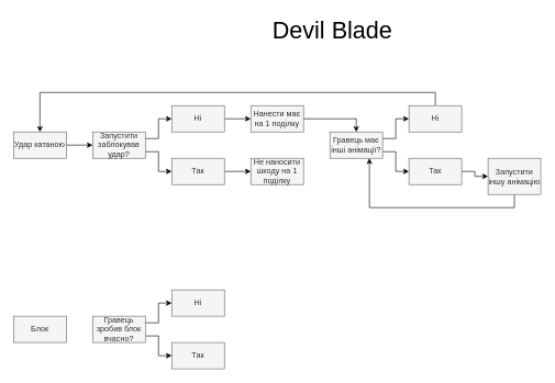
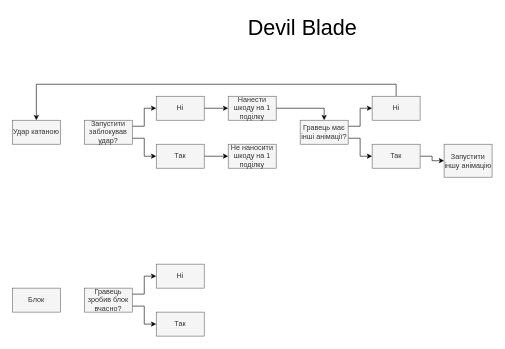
  <mxCell id="0" />
  <mxCell id="1" parent="0" />
  <mxCell id="2" value="Devil Blade" style="text;html=1;align=center;verticalAlign=middle;whiteSpace=wrap;rounded=0;fontFamily=Helvetica;fontSize=36;" parent="1" vertex="1"><mxGeometry x="407" y="20" width="194" height="50" as="geometry" /></mxCell>
- <mxCell id="3" style="edgeStyle=orthogonalEdgeStyle;rounded=0;orthogonalLoop=1;jettySize=auto;html=1;exitX=1;exitY=0.5;exitDx=0;exitDy=0;" edge="1" parent="1" source="4" target="7"><mxGeometry relative="1" as="geometry" /></mxCell>
  <mxCell id="4" value="Удар катаною" style="text;html=1;strokeColor=#666666;fillColor=#f5f5f5;align=center;verticalAlign=middle;whiteSpace=wrap;rounded=0;fontColor=#333333;" vertex="1" parent="1"><mxGeometry x="20" y="200" width="80" height="40" as="geometry" /></mxCell>
  <mxCell id="5" style="edgeStyle=orthogonalEdgeStyle;rounded=0;orthogonalLoop=1;jettySize=auto;html=1;exitX=1;exitY=0.25;exitDx=0;exitDy=0;" edge="1" parent="1" source="7" target="9"><mxGeometry relative="1" as="geometry" /></mxCell>
  <mxCell id="6" style="edgeStyle=orthogonalEdgeStyle;rounded=0;orthogonalLoop=1;jettySize=auto;html=1;exitX=1;exitY=0.75;exitDx=0;exitDy=0;" edge="1" parent="1" source="7" target="11"><mxGeometry relative="1" as="geometry" /></mxCell>
  <mxCell id="7" value="Запустити заблокував удар?" style="text;html=1;strokeColor=#666666;fillColor=#f5f5f5;align=center;verticalAlign=middle;whiteSpace=wrap;rounded=0;fontColor=#333333;" vertex="1" parent="1"><mxGeometry x="140" y="200" width="80" height="40" as="geometry" /></mxCell>
  <mxCell id="8" style="edgeStyle=orthogonalEdgeStyle;rounded=0;orthogonalLoop=1;jettySize=auto;html=1;exitX=1;exitY=0.5;exitDx=0;exitDy=0;" edge="1" parent="1" source="9" target="13"><mxGeometry relative="1" as="geometry" /></mxCell>
  <mxCell id="9" value="Ні" style="text;html=1;strokeColor=#666666;fillColor=#f5f5f5;align=center;verticalAlign=middle;whiteSpace=wrap;rounded=0;fontColor=#333333;" vertex="1" parent="1"><mxGeometry x="260" y="160" width="80" height="40" as="geometry" /></mxCell>
  <mxCell id="10" style="edgeStyle=orthogonalEdgeStyle;rounded=0;orthogonalLoop=1;jettySize=auto;html=1;exitX=1;exitY=0.5;exitDx=0;exitDy=0;" edge="1" parent="1" source="11" target="14"><mxGeometry relative="1" as="geometry" /></mxCell>
  <mxCell id="11" value="Так" style="text;html=1;strokeColor=#666666;fillColor=#f5f5f5;align=center;verticalAlign=middle;whiteSpace=wrap;rounded=0;fontColor=#333333;" vertex="1" parent="1"><mxGeometry x="260" y="240" width="80" height="40" as="geometry" /></mxCell>
  <mxCell id="12" style="edgeStyle=orthogonalEdgeStyle;rounded=0;orthogonalLoop=1;jettySize=auto;html=1;exitX=1;exitY=0.5;exitDx=0;exitDy=0;" edge="1" parent="1" source="13" target="17"><mxGeometry relative="1" as="geometry"><Array as="points"><mxPoint x="540" y="180" /></Array></mxGeometry></mxCell>
- <mxCell id="13" value="Нанести має на 1 поділку" style="text;html=1;strokeColor=#666666;fillColor=#f5f5f5;align=center;verticalAlign=middle;whiteSpace=wrap;rounded=0;fontColor=#333333;" vertex="1" parent="1"><mxGeometry x="380" y="160" width="80" height="40" as="geometry" /></mxCell>
+ <mxCell id="13" value="Нанести шкоду на 1 поділку" style="text;html=1;strokeColor=#666666;fillColor=#f5f5f5;align=center;verticalAlign=middle;whiteSpace=wrap;rounded=0;fontColor=#333333;" vertex="1" parent="1"><mxGeometry x="380" y="160" width="80" height="40" as="geometry" /></mxCell>
  <mxCell id="14" value="Не наносити шкоду на 1 поділку" style="text;html=1;strokeColor=#666666;fillColor=#f5f5f5;align=center;verticalAlign=middle;whiteSpace=wrap;rounded=0;fontColor=#333333;" vertex="1" parent="1"><mxGeometry x="380" y="240" width="80" height="40" as="geometry" /></mxCell>
  <mxCell id="15" style="edgeStyle=orthogonalEdgeStyle;rounded=0;orthogonalLoop=1;jettySize=auto;html=1;exitX=1;exitY=0.25;exitDx=0;exitDy=0;" edge="1" parent="1" source="17" target="29"><mxGeometry relative="1" as="geometry" /></mxCell>
  <mxCell id="16" style="edgeStyle=orthogonalEdgeStyle;rounded=0;orthogonalLoop=1;jettySize=auto;html=1;exitX=1;exitY=0.75;exitDx=0;exitDy=0;" edge="1" parent="1" source="17" target="19"><mxGeometry relative="1" as="geometry" /></mxCell>
  <mxCell id="17" value="Гравець має інші анімації?" style="text;html=1;strokeColor=#666666;fillColor=#f5f5f5;align=center;verticalAlign=middle;whiteSpace=wrap;rounded=0;fontColor=#333333;" vertex="1" parent="1"><mxGeometry x="500" y="200" width="80" height="40" as="geometry" /></mxCell>
  <mxCell id="18" style="edgeStyle=orthogonalEdgeStyle;rounded=0;orthogonalLoop=1;jettySize=auto;html=1;exitX=1;exitY=0.5;exitDx=0;exitDy=0;" edge="1" parent="1" source="19" target="21"><mxGeometry relative="1" as="geometry" /></mxCell>
  <mxCell id="19" value="Так" style="text;html=1;strokeColor=#666666;fillColor=#f5f5f5;align=center;verticalAlign=middle;whiteSpace=wrap;rounded=0;fontColor=#333333;" vertex="1" parent="1"><mxGeometry x="620" y="240" width="80" height="40" as="geometry" /></mxCell>
- <mxCell id="20" style="edgeStyle=orthogonalEdgeStyle;rounded=0;orthogonalLoop=1;jettySize=auto;html=1;exitX=0.5;exitY=1;exitDx=0;exitDy=0;entryX=0.75;entryY=1;entryDx=0;entryDy=0;" edge="1" parent="1" source="21" target="17"><mxGeometry relative="1" as="geometry" /></mxCell>
  <mxCell id="21" value="Запустити іншу анімацію" style="text;html=1;strokeColor=#666666;fillColor=#f5f5f5;align=center;verticalAlign=middle;whiteSpace=wrap;rounded=0;fontColor=#333333;" vertex="1" parent="1"><mxGeometry x="740" y="240" width="80" height="55" as="geometry" /></mxCell>
  <mxCell id="22" value="Блок" style="text;html=1;strokeColor=#666666;fillColor=#f5f5f5;align=center;verticalAlign=middle;whiteSpace=wrap;rounded=0;fontColor=#333333;" vertex="1" parent="1"><mxGeometry x="20" y="480" width="80" height="40" as="geometry" /></mxCell>
  <mxCell id="23" value="Ні" style="text;html=1;strokeColor=#666666;fillColor=#f5f5f5;align=center;verticalAlign=middle;whiteSpace=wrap;rounded=0;fontColor=#333333;" vertex="1" parent="1"><mxGeometry x="260" y="440" width="80" height="40" as="geometry" /></mxCell>
  <mxCell id="24" style="edgeStyle=orthogonalEdgeStyle;rounded=0;orthogonalLoop=1;jettySize=auto;html=1;exitX=1;exitY=0.25;exitDx=0;exitDy=0;entryX=0;entryY=0.5;entryDx=0;entryDy=0;" edge="1" parent="1" source="26" target="23"><mxGeometry relative="1" as="geometry" /></mxCell>
  <mxCell id="25" style="edgeStyle=orthogonalEdgeStyle;rounded=0;orthogonalLoop=1;jettySize=auto;html=1;exitX=1;exitY=0.75;exitDx=0;exitDy=0;entryX=0;entryY=0.5;entryDx=0;entryDy=0;" edge="1" parent="1" source="26" target="27"><mxGeometry relative="1" as="geometry" /></mxCell>
  <mxCell id="26" value="Гравець зробив блок вчасно? " style="text;html=1;strokeColor=#666666;fillColor=#f5f5f5;align=center;verticalAlign=middle;whiteSpace=wrap;rounded=0;fontColor=#333333;movable=1;resizable=1;rotatable=1;deletable=1;editable=1;connectable=1;" vertex="1" parent="1"><mxGeometry x="140" y="480" width="80" height="40" as="geometry" /></mxCell>
  <mxCell id="27" value="Так" style="text;html=1;strokeColor=#666666;fillColor=#f5f5f5;align=center;verticalAlign=middle;whiteSpace=wrap;rounded=0;fontColor=#333333;" vertex="1" parent="1"><mxGeometry x="260" y="520" width="80" height="40" as="geometry" /></mxCell>
  <mxCell id="28" style="edgeStyle=orthogonalEdgeStyle;rounded=0;orthogonalLoop=1;jettySize=auto;html=1;exitX=0.5;exitY=0;exitDx=0;exitDy=0;entryX=0.5;entryY=0;entryDx=0;entryDy=0;" edge="1" parent="1" source="29" target="4"><mxGeometry relative="1" as="geometry" /></mxCell>
  <mxCell id="29" value="Ні" style="text;html=1;strokeColor=#666666;fillColor=#f5f5f5;align=center;verticalAlign=middle;whiteSpace=wrap;rounded=0;fontColor=#333333;" vertex="1" parent="1"><mxGeometry x="620" y="160" width="80" height="40" as="geometry" /></mxCell>
